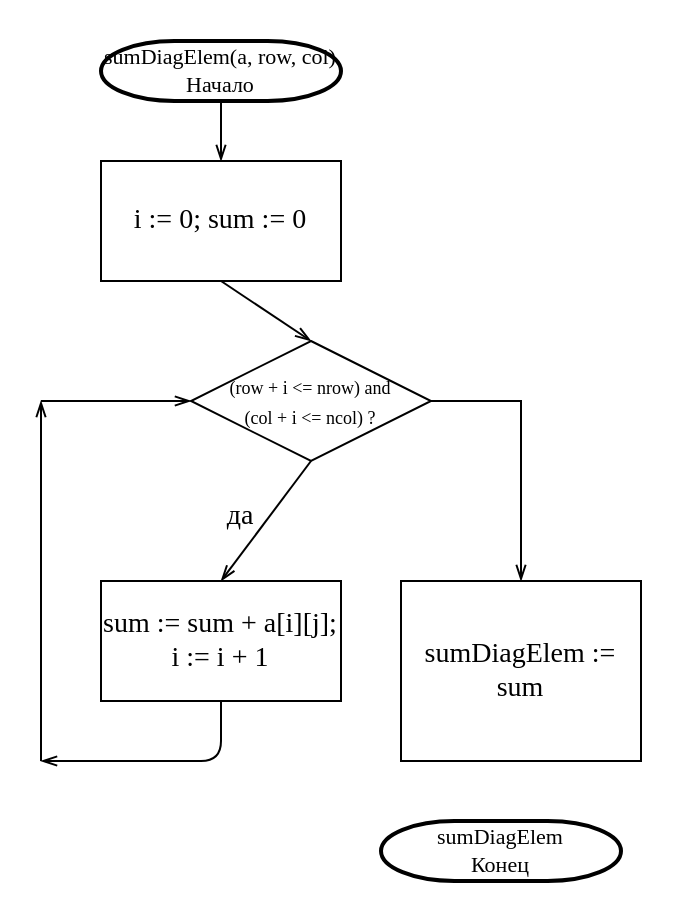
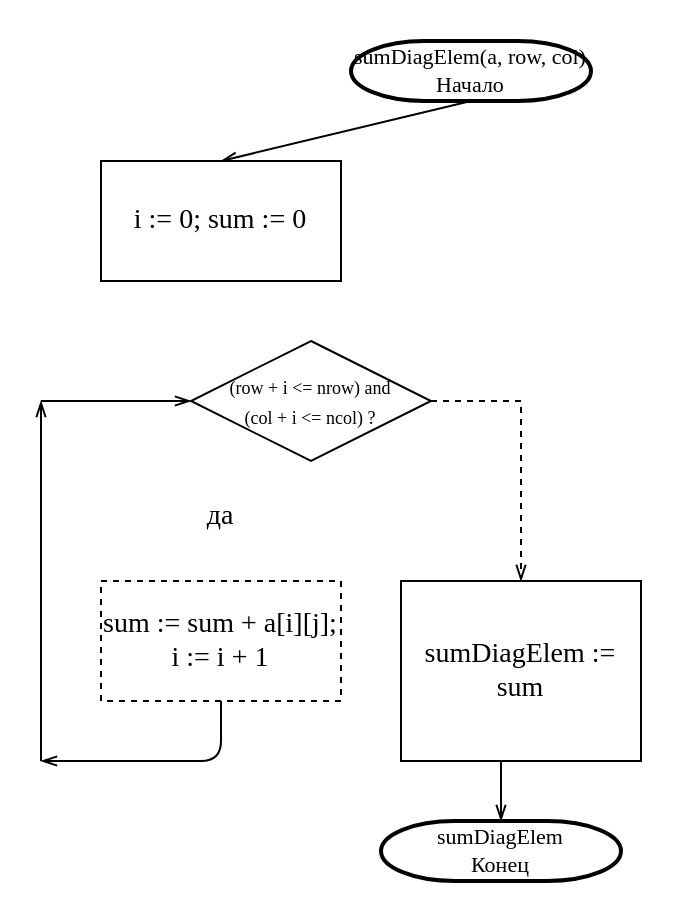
  <mxCell id="0" />
  <mxCell id="1" parent="0" />
- <mxCell id="2" value="&lt;font&gt;sumDiagElem(a, row, col)&lt;br&gt;Начало&lt;br&gt;&lt;/font&gt;" style="strokeWidth=2;html=1;shape=mxgraph.flowchart.terminator;whiteSpace=wrap;fontSize=11;fontFamily=Times New Roman;" vertex="1" parent="1"><mxGeometry x="50" y="20" width="120" height="30" as="geometry" /></mxCell>
- <mxCell id="3" style="edgeStyle=orthogonalEdgeStyle;rounded=0;orthogonalLoop=1;jettySize=auto;html=1;exitX=1;exitY=0.5;exitDx=0;exitDy=0;entryX=0.5;entryY=0;entryDx=0;entryDy=0;fontFamily=Times New Roman;fontSize=14;endArrow=openThin;endFill=0;" edge="1" parent="1" source="4" target="15"><mxGeometry relative="1" as="geometry" /></mxCell>
+ <mxCell id="2" value="&lt;font&gt;sumDiagElem(a, row, col)&lt;br&gt;Начало&lt;br&gt;&lt;/font&gt;" style="strokeWidth=2;html=1;shape=mxgraph.flowchart.terminator;whiteSpace=wrap;fontSize=11;fontFamily=Times New Roman;" vertex="1" parent="1"><mxGeometry x="175" y="20" width="120" height="30" as="geometry" /></mxCell>
+ <mxCell id="3" style="edgeStyle=orthogonalEdgeStyle;rounded=0;orthogonalLoop=1;jettySize=auto;html=1;exitX=1;exitY=0.5;exitDx=0;exitDy=0;entryX=0.5;entryY=0;entryDx=0;entryDy=0;fontFamily=Times New Roman;fontSize=14;endArrow=openThin;endFill=0;dashed=1;" edge="1" parent="1" source="4" target="15"><mxGeometry relative="1" as="geometry" /></mxCell>
  <mxCell id="4" value="&lt;font style=&quot;font-size: 9px&quot;&gt;(row + i &amp;lt;= nrow) and&lt;br&gt;(col + i &amp;lt;= ncol) ?&lt;/font&gt;" style="rhombus;whiteSpace=wrap;html=1;fontFamily=Times New Roman;" vertex="1" parent="1"><mxGeometry x="95" y="170" width="120" height="60" as="geometry" /></mxCell>
  <mxCell id="5" value="" style="endArrow=openThin;html=1;fontFamily=Times New Roman;fontSize=14;endFill=0;exitX=0.5;exitY=1;exitDx=0;exitDy=0;exitPerimeter=0;" edge="1" parent="1" source="2"><mxGeometry width="50" height="50" relative="1" as="geometry"><mxPoint x="260" y="70" as="sourcePoint" /><mxPoint x="110" y="80" as="targetPoint" /></mxGeometry></mxCell>
  <mxCell id="6" value="i := 0; sum := 0" style="rounded=0;whiteSpace=wrap;html=1;fontFamily=Times New Roman;fontSize=14;" vertex="1" parent="1"><mxGeometry x="50" y="80" width="120" height="60" as="geometry" /></mxCell>
- <mxCell id="7" value="" style="endArrow=openThin;html=1;fontFamily=Times New Roman;fontSize=14;endFill=0;entryX=0.5;entryY=0;entryDx=0;entryDy=0;exitX=0.5;exitY=1;exitDx=0;exitDy=0;" edge="1" parent="1" source="6" target="4"><mxGeometry width="50" height="50" relative="1" as="geometry"><mxPoint x="230" y="190" as="sourcePoint" /><mxPoint x="280" y="140" as="targetPoint" /></mxGeometry></mxCell>
- <mxCell id="8" value="sum := sum + a[i][j];&lt;br&gt;i := i + 1" style="rounded=0;whiteSpace=wrap;html=1;fontFamily=Times New Roman;fontSize=14;" vertex="1" parent="1"><mxGeometry x="50" y="290" width="120" height="60" as="geometry" /></mxCell>
- <mxCell id="9" value="" style="endArrow=openThin;html=1;fontFamily=Times New Roman;fontSize=14;endFill=0;entryX=0.5;entryY=0;entryDx=0;entryDy=0;exitX=0.5;exitY=1;exitDx=0;exitDy=0;" edge="1" parent="1" source="4" target="8"><mxGeometry width="50" height="50" relative="1" as="geometry"><mxPoint x="290" y="160" as="sourcePoint" /><mxPoint x="340" y="110" as="targetPoint" /></mxGeometry></mxCell>
- <mxCell id="10" value="да" style="text;html=1;strokeColor=none;fillColor=none;align=center;verticalAlign=middle;whiteSpace=wrap;rounded=0;fontFamily=Times New Roman;fontSize=14;" vertex="1" parent="1"><mxGeometry x="100" y="248" width="40" height="20" as="geometry" /></mxCell>
+ <mxCell id="8" value="sum := sum + a[i][j];&lt;br&gt;i := i + 1" style="rounded=0;whiteSpace=wrap;html=1;fontFamily=Times New Roman;fontSize=14;dashed=1;" vertex="1" parent="1"><mxGeometry x="50" y="290" width="120" height="60" as="geometry" /></mxCell>
+ <mxCell id="10" value="да" style="text;html=1;strokeColor=none;fillColor=none;align=center;verticalAlign=middle;whiteSpace=wrap;rounded=0;fontFamily=Times New Roman;fontSize=14;" vertex="1" parent="1"><mxGeometry x="90" y="248" width="40" height="20" as="geometry" /></mxCell>
  <mxCell id="11" value="" style="endArrow=openThin;html=1;fontFamily=Times New Roman;fontSize=14;endFill=0;exitX=0.5;exitY=1;exitDx=0;exitDy=0;" edge="1" parent="1" source="8"><mxGeometry width="50" height="50" relative="1" as="geometry"><mxPoint x="50" y="460" as="sourcePoint" /><mxPoint x="20" y="380" as="targetPoint" /><Array as="points"><mxPoint x="110" y="380" /></Array></mxGeometry></mxCell>
  <mxCell id="12" value="" style="endArrow=openThin;html=1;fontFamily=Times New Roman;fontSize=14;endFill=0;" edge="1" parent="1"><mxGeometry width="50" height="50" relative="1" as="geometry"><mxPoint x="20" y="380" as="sourcePoint" /><mxPoint x="20" y="200" as="targetPoint" /></mxGeometry></mxCell>
  <mxCell id="13" value="" style="endArrow=openThin;html=1;fontFamily=Times New Roman;fontSize=14;endFill=0;entryX=0;entryY=0.5;entryDx=0;entryDy=0;" edge="1" parent="1" target="4"><mxGeometry width="50" height="50" relative="1" as="geometry"><mxPoint x="20" y="200" as="sourcePoint" /><mxPoint x="340" y="140" as="targetPoint" /></mxGeometry></mxCell>
+ <mxCell id="14" style="edgeStyle=orthogonalEdgeStyle;rounded=0;orthogonalLoop=1;jettySize=auto;html=1;exitX=0.5;exitY=1;exitDx=0;exitDy=0;entryX=0.5;entryY=0;entryDx=0;entryDy=0;entryPerimeter=0;endArrow=openThin;endFill=0;fontFamily=Times New Roman;fontSize=14;" edge="1" parent="1" source="15" target="16"><mxGeometry relative="1" as="geometry" /></mxCell>
  <mxCell id="15" value="sumDiagElem := sum" style="rounded=0;whiteSpace=wrap;html=1;fontFamily=Times New Roman;fontSize=14;" vertex="1" parent="1"><mxGeometry x="200" y="290" width="120" height="90" as="geometry" /></mxCell>
  <mxCell id="16" value="sumDiagElem&lt;br&gt;Конец" style="strokeWidth=2;html=1;shape=mxgraph.flowchart.terminator;whiteSpace=wrap;fontSize=11;fontFamily=Times New Roman;" vertex="1" parent="1"><mxGeometry x="190" y="410" width="120" height="30" as="geometry" /></mxCell>
